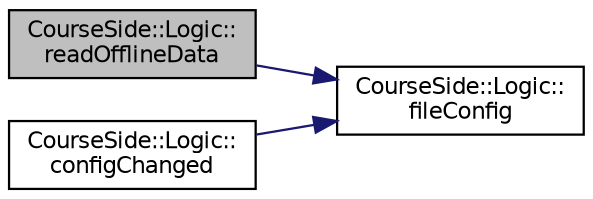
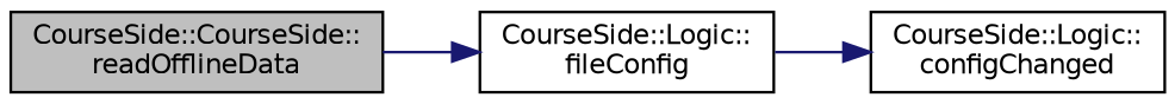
  digraph {
    rankdir=RL
    node [color=black fillcolor=white fontname=Helvetica fontsize=10 shape=record style=filled]
    edge [color=midnightblue dir=back fontname=Helvetica fontsize=10 labelfontname=Helvetica labelfontsize=10 style=solid]
-   n1 [fillcolor=grey75 fontcolor=black height=0.2 label="CourseSide::Logic::\lreadOfflineData" width=0.4]
+   n1 [fillcolor=grey75 fontcolor=black height=0.2 label="CourseSide::CourseSide::\lreadOfflineData" width=0.4]
    n2 [height=0.2 label="CourseSide::Logic::\lfileConfig" width=0.4]
    n3 [height=0.2 label="CourseSide::Logic::\lconfigChanged" width=0.4]
    n2 -> n1
-   n2 -> n3
+   n3 -> n2
  }
